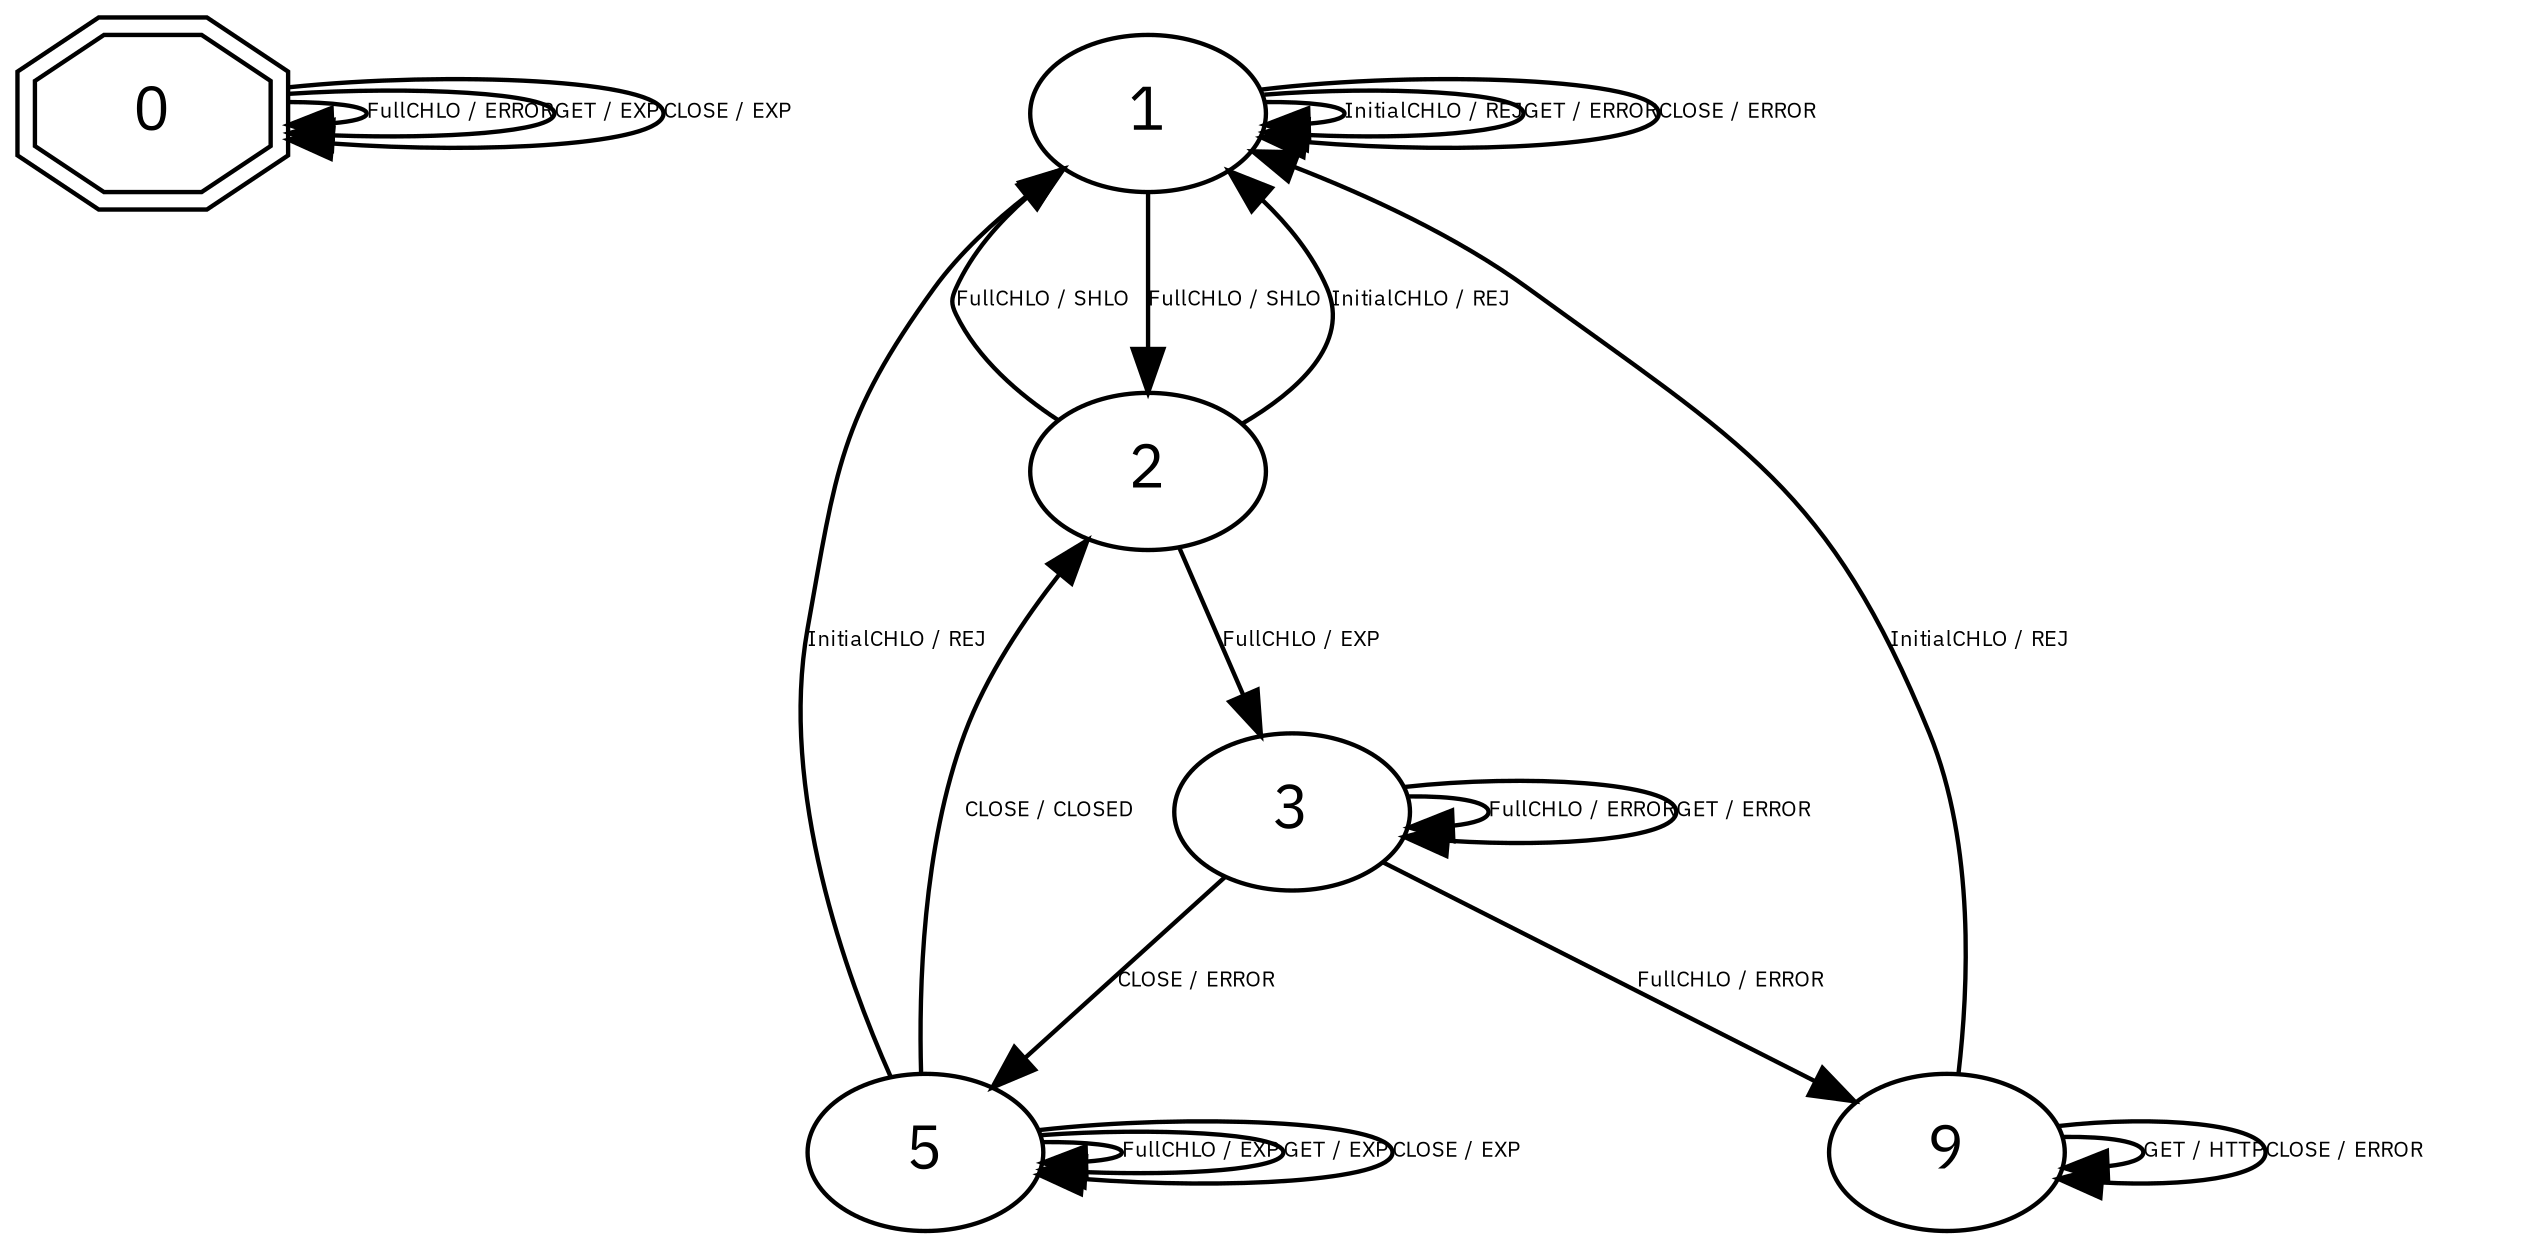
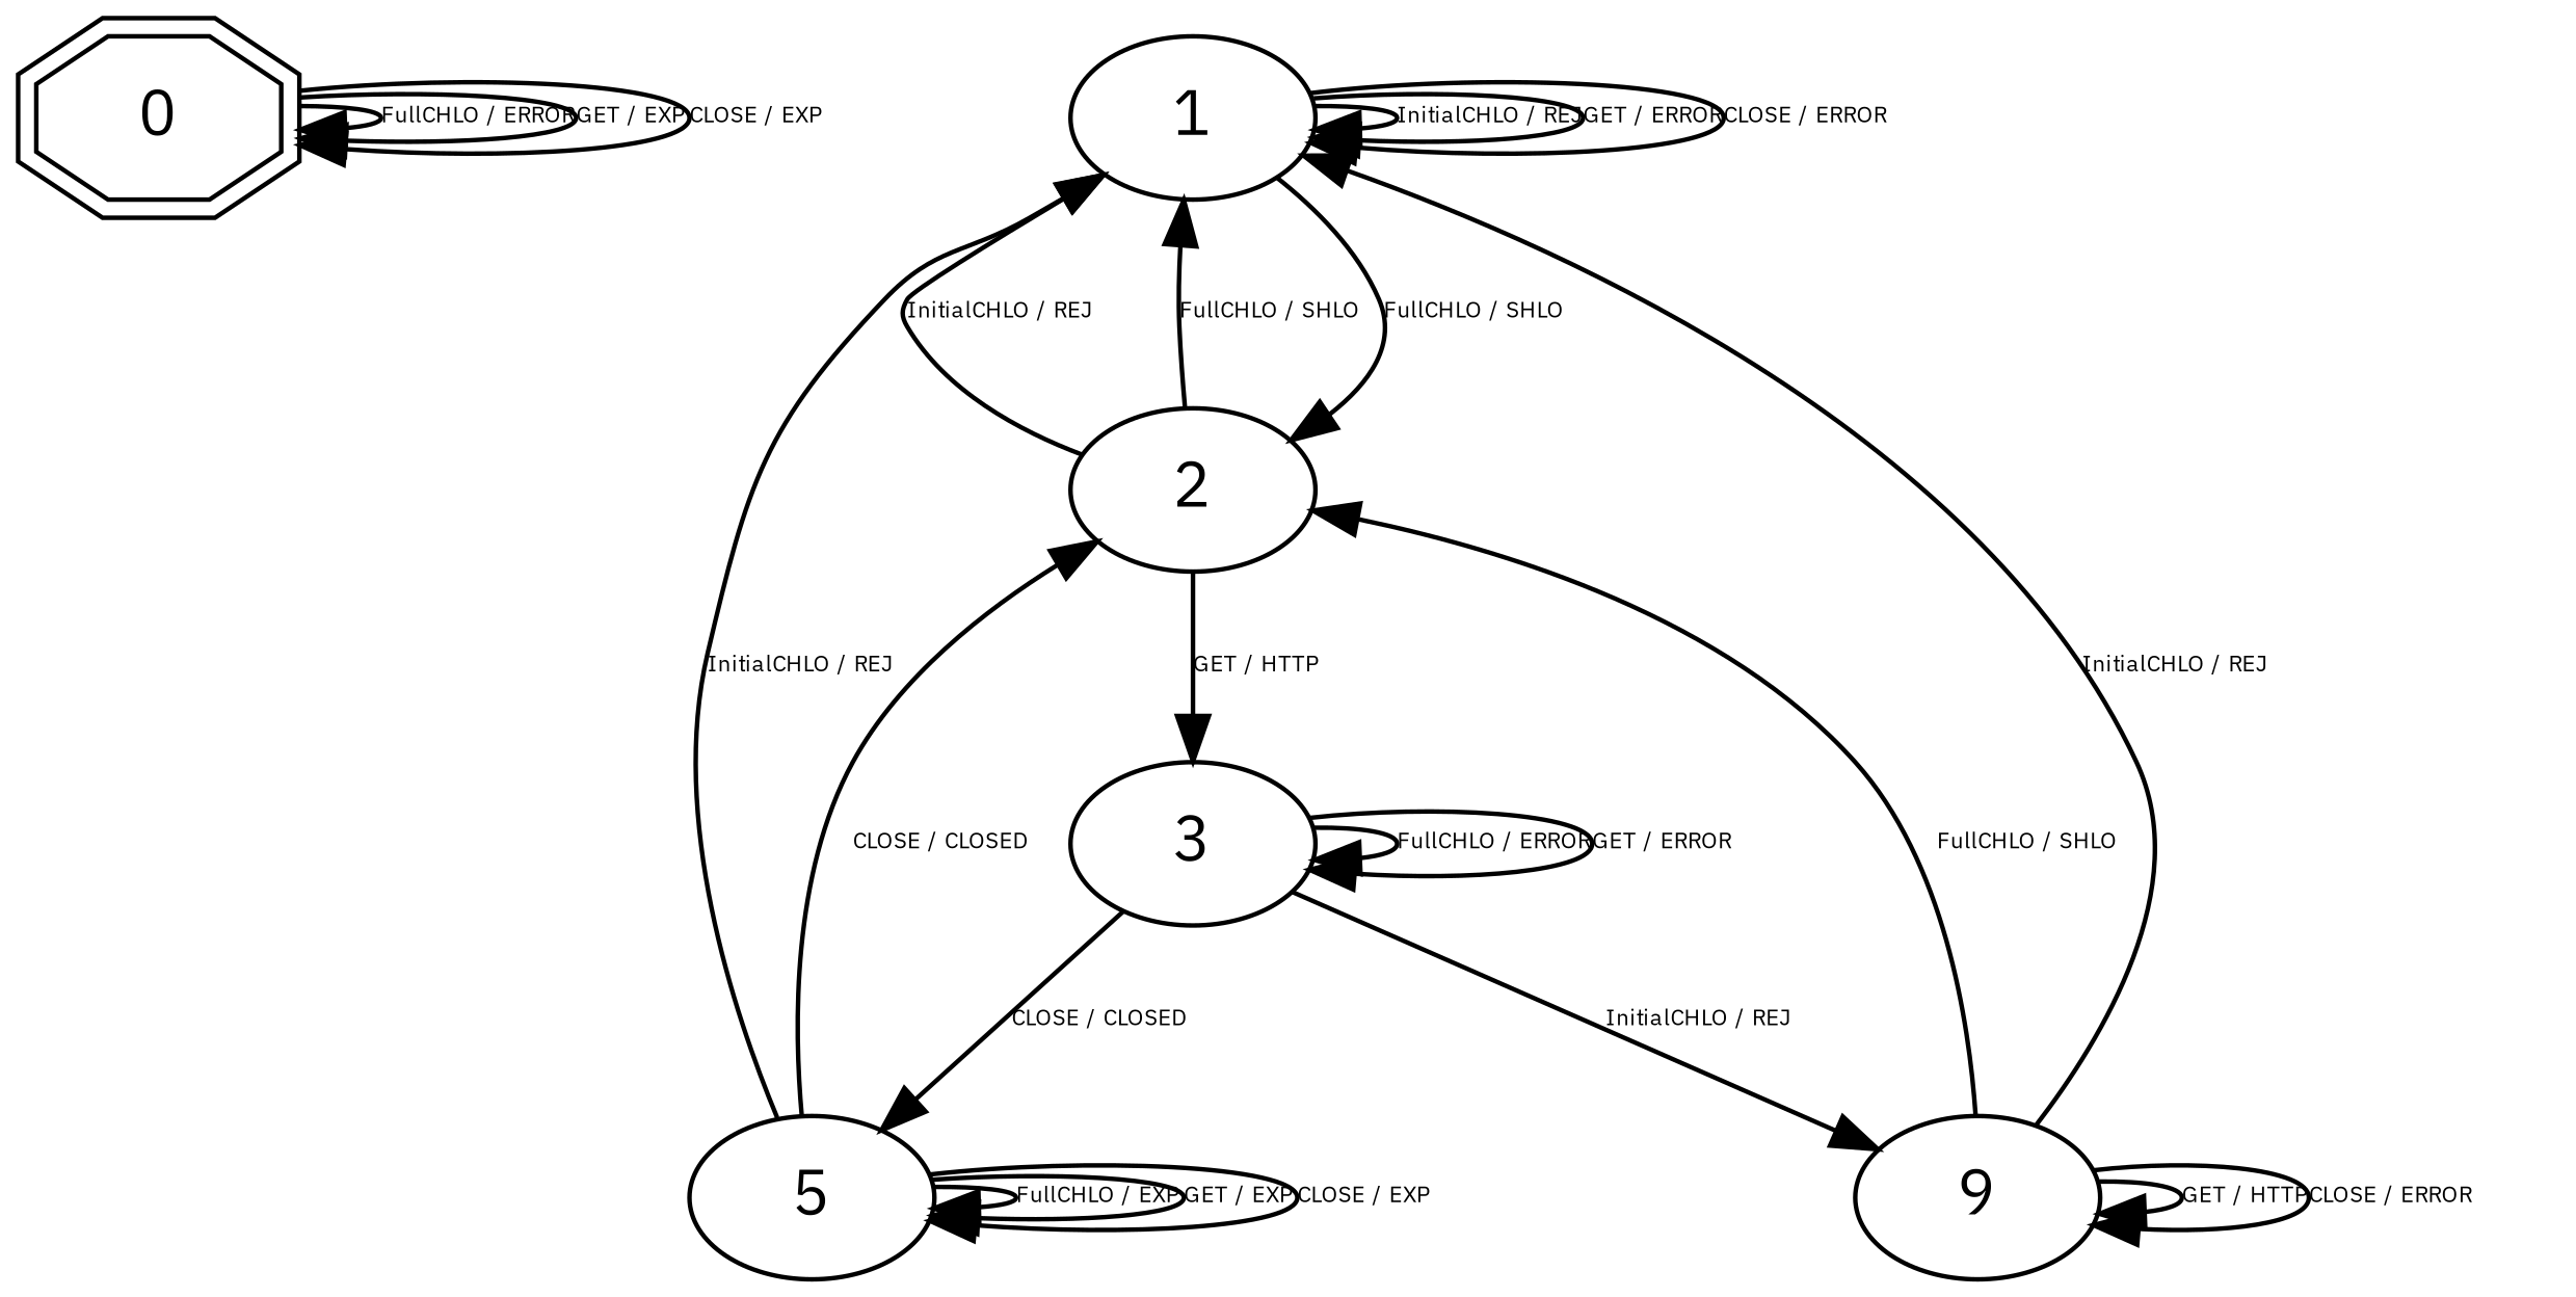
  digraph {
    fontname="IBM Plex Sans"
    node [fillcolor=white fontname="IBM Plex Sans" shape=ellipse style=filled]
    edge [fontname="IBM Plex Sans" fontsize=5]
    0 [shape=doubleoctagon]
    1
    2
    3
    5
    n6 [label=9]
    0 -> 0 [label="FullCHLO / ERROR"]
    0 -> 0 [label="GET / EXP"]
    0 -> 0 [label="CLOSE / EXP"]
    1 -> 1 [label="InitialCHLO / REJ"]
    1 -> 1 [label="GET / ERROR"]
    1 -> 1 [label="CLOSE / ERROR"]
    1 -> 2 [label="FullCHLO / SHLO"]
    2 -> 1 [label="InitialCHLO / REJ"]
    2 -> 1 [label="FullCHLO / SHLO"]
-   2 -> 3 [label="FullCHLO / EXP"]
+   2 -> 3 [label="GET / HTTP"]
    3 -> 3 [label="FullCHLO / ERROR"]
    3 -> 3 [label="GET / ERROR"]
-   3 -> 5 [label="CLOSE / ERROR"]
-   3 -> n6 [label="FullCHLO / ERROR"]
+   3 -> 5 [label="CLOSE / CLOSED"]
+   3 -> n6 [label="InitialCHLO / REJ"]
    5 -> 1 [label="InitialCHLO / REJ"]
    5 -> 2 [label="CLOSE / CLOSED"]
    5 -> 5 [label="FullCHLO / EXP"]
    5 -> 5 [label="GET / EXP"]
    5 -> 5 [label="CLOSE / EXP"]
    n6 -> 1 [label="InitialCHLO / REJ"]
+   n6 -> 2 [label="FullCHLO / SHLO"]
    n6 -> n6 [label="GET / HTTP"]
    n6 -> n6 [label="CLOSE / ERROR"]
  }
